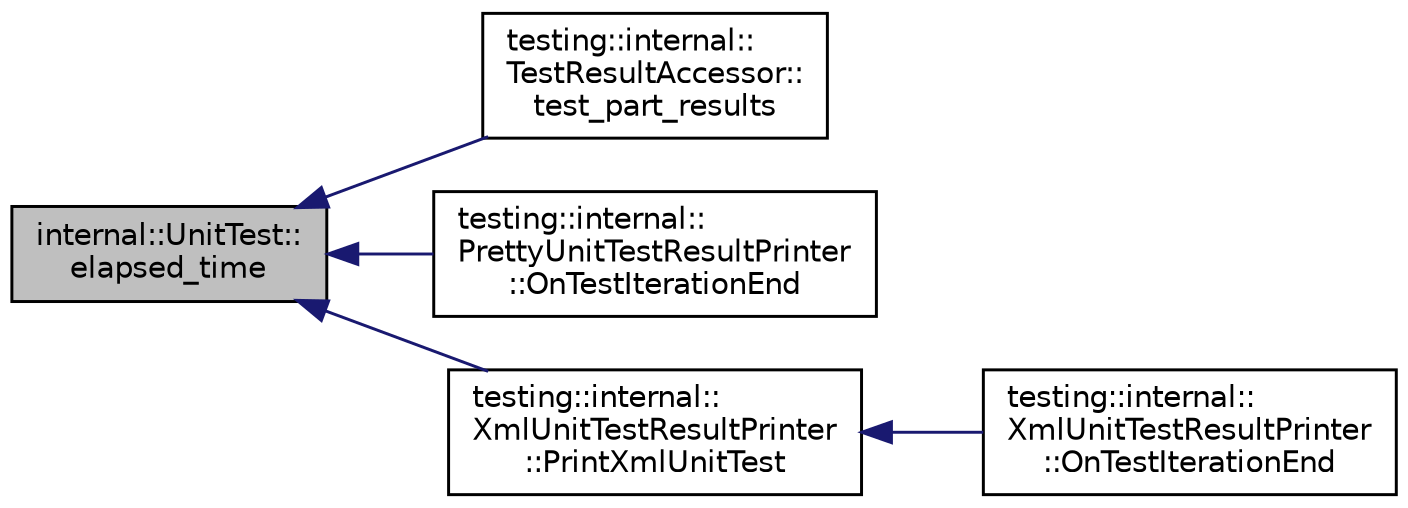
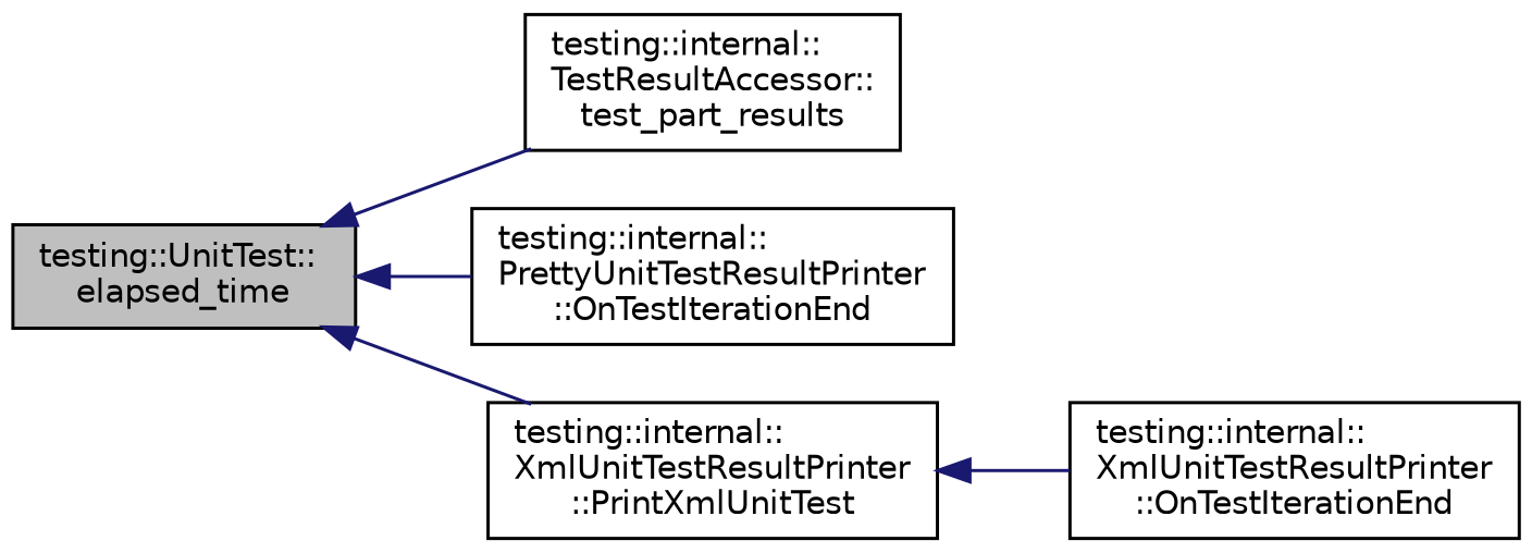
  digraph {
    rankdir=LR
    node [color=black fillcolor=white fontname=Helvetica fontsize=10 shape=record style=filled]
    edge [color=midnightblue dir=back fontname=Helvetica fontsize=10 labelfontname=Helvetica labelfontsize=10 style=solid]
-   n1 [fillcolor=grey75 fontcolor=black height=0.2 label="internal::UnitTest::\lelapsed_time" width=0.4]
+   n1 [fillcolor=grey75 fontcolor=black height=0.2 label="testing::UnitTest::\lelapsed_time" width=0.4]
    n2 [height=0.2 label="testing::internal::\lTestResultAccessor::\ltest_part_results" width=0.4]
    n3 [height=0.2 label="testing::internal::\lPrettyUnitTestResultPrinter\l::OnTestIterationEnd" width=0.4]
    n4 [height=0.2 label="testing::internal::\lXmlUnitTestResultPrinter\l::PrintXmlUnitTest" width=0.4]
    n5 [height=0.2 label="testing::internal::\lXmlUnitTestResultPrinter\l::OnTestIterationEnd" width=0.4]
    n1 -> n2
    n1 -> n3
    n1 -> n4
    n4 -> n5
  }
